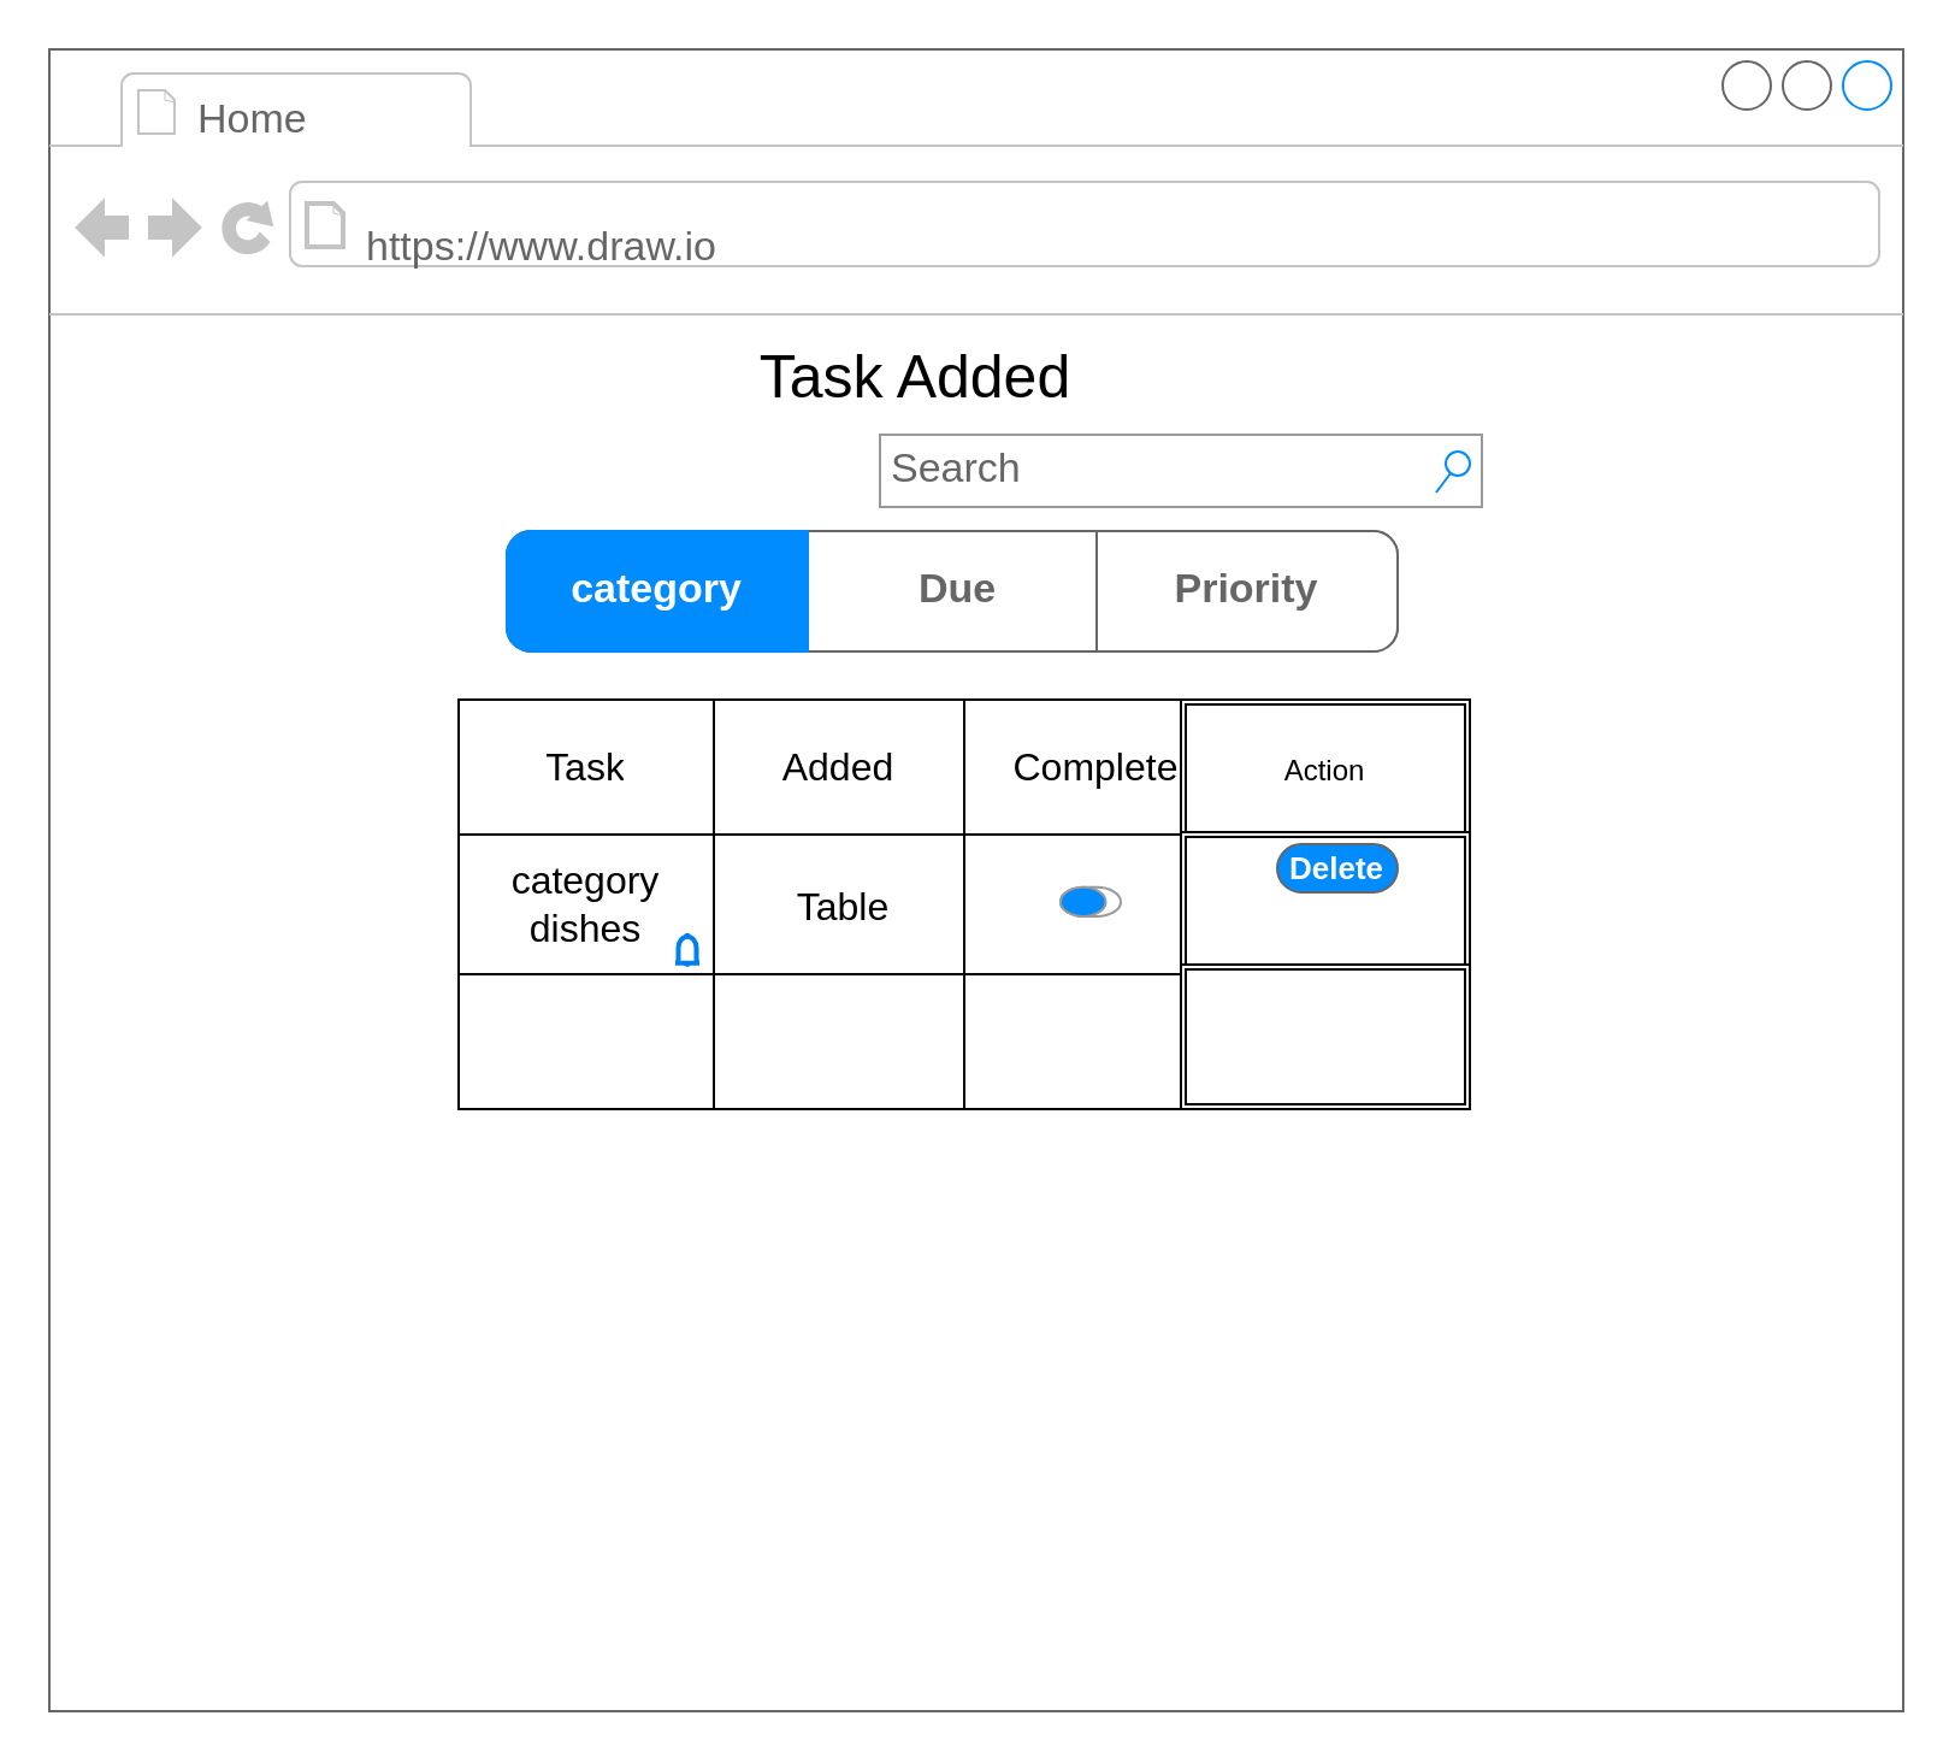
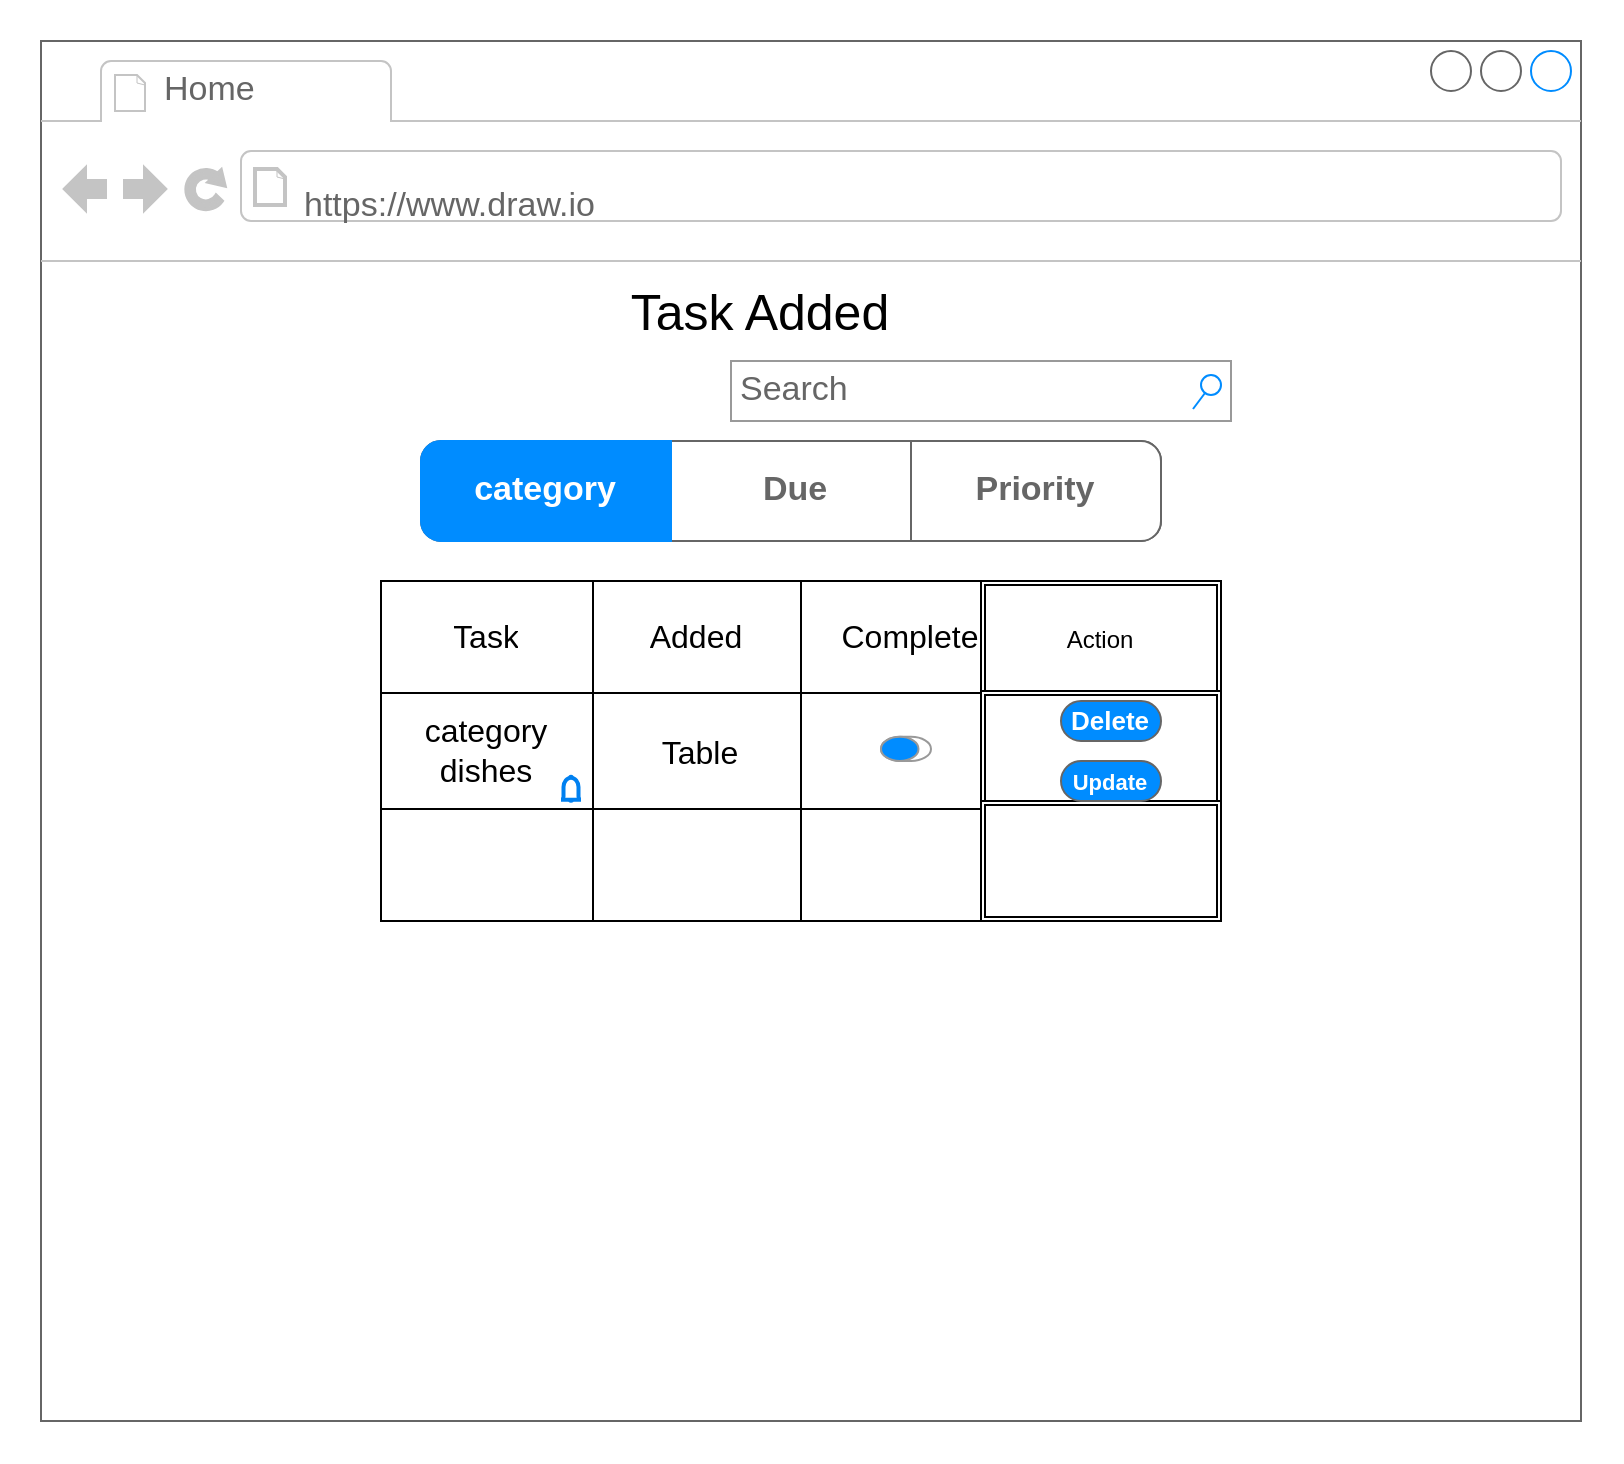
  <mxCell id="0" />
  <mxCell id="1" parent="0" />
  <mxCell id="2" value="" style="strokeWidth=1;shadow=0;dashed=0;align=center;html=1;shape=mxgraph.mockup.containers.browserWindow;rSize=0;strokeColor=#666666;strokeColor2=#008cff;strokeColor3=#c4c4c4;mainText=,;recursiveResize=0;points=[];" parent="1" vertex="1"><mxGeometry x="20" y="20" width="770" height="690" as="geometry" /></mxCell>
- <mxCell id="3" value="Home" style="strokeWidth=1;shadow=0;dashed=0;align=center;html=1;shape=mxgraph.mockup.containers.anchor;fontSize=17;fontColor=#666666;align=left;whiteSpace=wrap;" parent="2" vertex="1"><mxGeometry x="60" y="12" width="135" height="35" as="geometry" /></mxCell>
+ <mxCell id="3" value="Home" style="strokeWidth=1;shadow=0;dashed=0;align=center;html=1;shape=mxgraph.mockup.containers.anchor;fontSize=17;fontColor=#666666;align=left;whiteSpace=wrap;" parent="2" vertex="1"><mxGeometry x="60" y="12" width="110" height="26" as="geometry" /></mxCell>
  <mxCell id="4" value="https://www.draw.io" style="strokeWidth=1;shadow=0;dashed=0;align=center;html=1;shape=mxgraph.mockup.containers.anchor;rSize=0;fontSize=17;fontColor=#666666;align=left;" parent="2" vertex="1"><mxGeometry x="130" y="60" width="250" height="45" as="geometry" /></mxCell>
  <mxCell id="5" value="Search" style="strokeWidth=1;shadow=0;dashed=0;align=center;html=1;shape=mxgraph.mockup.forms.searchBox;strokeColor=#999999;mainText=;strokeColor2=#008cff;fontColor=#666666;fontSize=17;align=left;spacingLeft=3;whiteSpace=wrap;" parent="2" vertex="1"><mxGeometry x="345" y="160" width="250" height="30" as="geometry" /></mxCell>
  <mxCell id="6" value="" style="strokeWidth=1;shadow=0;dashed=0;align=center;html=1;shape=mxgraph.mockup.rrect;rSize=10;fillColor=#ffffff;strokeColor=#666666;" parent="2" vertex="1"><mxGeometry x="190" y="200" width="370" height="50" as="geometry" /></mxCell>
  <mxCell id="7" value="Due" style="strokeColor=inherit;fillColor=inherit;gradientColor=inherit;strokeWidth=1;shadow=0;dashed=0;align=center;html=1;shape=mxgraph.mockup.rrect;rSize=0;fontSize=17;fontColor=#666666;fontStyle=1;resizeHeight=1;whiteSpace=wrap;" parent="6" vertex="1"><mxGeometry width="125" height="50" relative="1" as="geometry"><mxPoint x="125" as="offset" /></mxGeometry></mxCell>
  <mxCell id="8" value="Priority" style="strokeColor=inherit;fillColor=inherit;gradientColor=inherit;strokeWidth=1;shadow=0;dashed=0;align=center;html=1;shape=mxgraph.mockup.rightButton;rSize=10;fontSize=17;fontColor=#666666;fontStyle=1;resizeHeight=1;whiteSpace=wrap;" parent="6" vertex="1"><mxGeometry x="1" width="125" height="50" relative="1" as="geometry"><mxPoint x="-125" as="offset" /></mxGeometry></mxCell>
  <mxCell id="9" value="category" style="strokeWidth=1;shadow=0;dashed=0;align=center;html=1;shape=mxgraph.mockup.leftButton;rSize=10;fontSize=17;fontColor=#ffffff;fontStyle=1;fillColor=#008cff;strokeColor=#008cff;resizeHeight=1;whiteSpace=wrap;" parent="6" vertex="1"><mxGeometry width="125" height="50" relative="1" as="geometry" /></mxCell>
  <mxCell id="10" value="&lt;font style=&quot;font-size: 25px;&quot;&gt;Task Added&lt;/font&gt;" style="text;html=1;strokeColor=none;fillColor=none;align=center;verticalAlign=middle;whiteSpace=wrap;rounded=0;" parent="2" vertex="1"><mxGeometry x="210" y="120" width="300" height="30" as="geometry" /></mxCell>
  <mxCell id="11" value="Table" style="shape=table;startSize=0;container=1;collapsible=0;childLayout=tableLayout;strokeColor=default;fontSize=16;" parent="2" vertex="1"><mxGeometry x="170" y="270" width="320" height="170" as="geometry" /></mxCell>
  <mxCell id="12" value="" style="shape=tableRow;horizontal=0;startSize=0;swimlaneHead=0;swimlaneBody=0;strokeColor=inherit;top=0;left=0;bottom=0;right=0;collapsible=0;dropTarget=0;fillColor=none;points=[[0,0.5],[1,0.5]];portConstraint=eastwest;fontSize=16;" parent="11" vertex="1"><mxGeometry width="320" height="56" as="geometry" /></mxCell>
  <mxCell id="13" value="Task" style="shape=partialRectangle;html=1;whiteSpace=wrap;connectable=0;strokeColor=inherit;overflow=hidden;fillColor=none;top=0;left=0;bottom=0;right=0;pointerEvents=1;fontSize=16;" parent="12" vertex="1"><mxGeometry width="106" height="56" as="geometry"><mxRectangle width="106" height="56" as="alternateBounds" /></mxGeometry></mxCell>
  <mxCell id="14" value="Added" style="shape=partialRectangle;html=1;whiteSpace=wrap;connectable=0;strokeColor=inherit;overflow=hidden;fillColor=none;top=0;left=0;bottom=0;right=0;pointerEvents=1;fontSize=16;" parent="12" vertex="1"><mxGeometry x="106" width="104" height="56" as="geometry"><mxRectangle width="104" height="56" as="alternateBounds" /></mxGeometry></mxCell>
  <mxCell id="15" value="Complete" style="shape=partialRectangle;html=1;whiteSpace=wrap;connectable=0;strokeColor=inherit;overflow=hidden;fillColor=none;top=0;left=0;bottom=0;right=0;pointerEvents=1;fontSize=16;" parent="12" vertex="1"><mxGeometry x="210" width="110" height="56" as="geometry"><mxRectangle width="110" height="56" as="alternateBounds" /></mxGeometry></mxCell>
  <mxCell id="16" value="" style="shape=tableRow;horizontal=0;startSize=0;swimlaneHead=0;swimlaneBody=0;strokeColor=inherit;top=0;left=0;bottom=0;right=0;collapsible=0;dropTarget=0;fillColor=none;points=[[0,0.5],[1,0.5]];portConstraint=eastwest;fontSize=16;" parent="11" vertex="1"><mxGeometry y="56" width="320" height="58" as="geometry" /></mxCell>
  <mxCell id="17" value="category dishes" style="shape=partialRectangle;html=1;whiteSpace=wrap;connectable=0;strokeColor=inherit;overflow=hidden;fillColor=none;top=0;left=0;bottom=0;right=0;pointerEvents=1;fontSize=16;" parent="16" vertex="1"><mxGeometry width="106" height="58" as="geometry"><mxRectangle width="106" height="58" as="alternateBounds" /></mxGeometry></mxCell>
  <mxCell id="18" value="" style="shape=partialRectangle;html=1;whiteSpace=wrap;connectable=0;strokeColor=inherit;overflow=hidden;fillColor=none;top=0;left=0;bottom=0;right=0;pointerEvents=1;fontSize=16;" parent="16" vertex="1"><mxGeometry x="106" width="104" height="58" as="geometry"><mxRectangle width="104" height="58" as="alternateBounds" /></mxGeometry></mxCell>
  <mxCell id="19" value="" style="shape=partialRectangle;html=1;whiteSpace=wrap;connectable=0;strokeColor=inherit;overflow=hidden;fillColor=none;top=0;left=0;bottom=0;right=0;pointerEvents=1;fontSize=16;" parent="16" vertex="1"><mxGeometry x="210" width="110" height="58" as="geometry"><mxRectangle width="110" height="58" as="alternateBounds" /></mxGeometry></mxCell>
  <mxCell id="20" value="" style="shape=tableRow;horizontal=0;startSize=0;swimlaneHead=0;swimlaneBody=0;strokeColor=inherit;top=0;left=0;bottom=0;right=0;collapsible=0;dropTarget=0;fillColor=none;points=[[0,0.5],[1,0.5]];portConstraint=eastwest;fontSize=16;" parent="11" vertex="1"><mxGeometry y="114" width="320" height="56" as="geometry" /></mxCell>
  <mxCell id="21" value="" style="shape=partialRectangle;html=1;whiteSpace=wrap;connectable=0;strokeColor=inherit;overflow=hidden;fillColor=none;top=0;left=0;bottom=0;right=0;pointerEvents=1;fontSize=16;" parent="20" vertex="1"><mxGeometry width="106" height="56" as="geometry"><mxRectangle width="106" height="56" as="alternateBounds" /></mxGeometry></mxCell>
  <mxCell id="22" value="" style="shape=partialRectangle;html=1;whiteSpace=wrap;connectable=0;strokeColor=inherit;overflow=hidden;fillColor=none;top=0;left=0;bottom=0;right=0;pointerEvents=1;fontSize=16;" parent="20" vertex="1"><mxGeometry x="106" width="104" height="56" as="geometry"><mxRectangle width="104" height="56" as="alternateBounds" /></mxGeometry></mxCell>
  <mxCell id="23" value="" style="shape=partialRectangle;html=1;whiteSpace=wrap;connectable=0;strokeColor=inherit;overflow=hidden;fillColor=none;top=0;left=0;bottom=0;right=0;pointerEvents=1;fontSize=16;" parent="20" vertex="1"><mxGeometry x="210" width="110" height="56" as="geometry"><mxRectangle width="110" height="56" as="alternateBounds" /></mxGeometry></mxCell>
  <mxCell id="24" value="Action" style="shape=ext;double=1;rounded=0;whiteSpace=wrap;html=1;" parent="2" vertex="1"><mxGeometry x="470" y="270" width="120" height="60" as="geometry" /></mxCell>
  <mxCell id="25" value="" style="shape=ext;double=1;rounded=0;whiteSpace=wrap;html=1;" parent="2" vertex="1"><mxGeometry x="470" y="325" width="120" height="60" as="geometry" /></mxCell>
  <mxCell id="26" value="" style="shape=ext;double=1;rounded=0;whiteSpace=wrap;html=1;" parent="2" vertex="1"><mxGeometry x="470" y="380" width="120" height="60" as="geometry" /></mxCell>
  <mxCell id="27" value="&lt;font style=&quot;font-size: 13px;&quot;&gt;Delete&lt;/font&gt;" style="strokeWidth=1;shadow=0;dashed=0;align=center;html=1;shape=mxgraph.mockup.buttons.button;strokeColor=#666666;fontColor=#ffffff;mainText=;buttonStyle=round;fontSize=17;fontStyle=1;fillColor=#008cff;whiteSpace=wrap;" parent="2" vertex="1"><mxGeometry x="510" y="330" width="50" height="20" as="geometry" /></mxCell>
+ <mxCell id="28" value="&lt;font style=&quot;font-size: 11px;&quot;&gt;Update&lt;/font&gt;" style="strokeWidth=1;shadow=0;dashed=0;align=center;html=1;shape=mxgraph.mockup.buttons.button;strokeColor=#666666;fontColor=#ffffff;mainText=;buttonStyle=round;fontSize=17;fontStyle=1;fillColor=#008cff;whiteSpace=wrap;" parent="2" vertex="1"><mxGeometry x="510" y="360" width="50" height="20" as="geometry" /></mxCell>
  <mxCell id="29" value="" style="html=1;verticalLabelPosition=bottom;align=center;labelBackgroundColor=#ffffff;verticalAlign=top;strokeWidth=2;strokeColor=#0080F0;shadow=0;dashed=0;shape=mxgraph.ios7.icons.bell;" parent="2" vertex="1"><mxGeometry x="260" y="367.9" width="10" height="12.1" as="geometry" /></mxCell>
  <mxCell id="30" value="" style="strokeWidth=1;shadow=0;dashed=0;align=center;html=1;shape=mxgraph.mockup.buttons.onOffButton;gradientColor=none;strokeColor=#999999;buttonState=on;fillColor2=#008cff;fontColor=#ffffff;fontSize=17;mainText=;spacingRight=40;fontStyle=1;whiteSpace=wrap;" parent="2" vertex="1"><mxGeometry x="420" y="347.9" width="25" height="12.1" as="geometry" /></mxCell>
